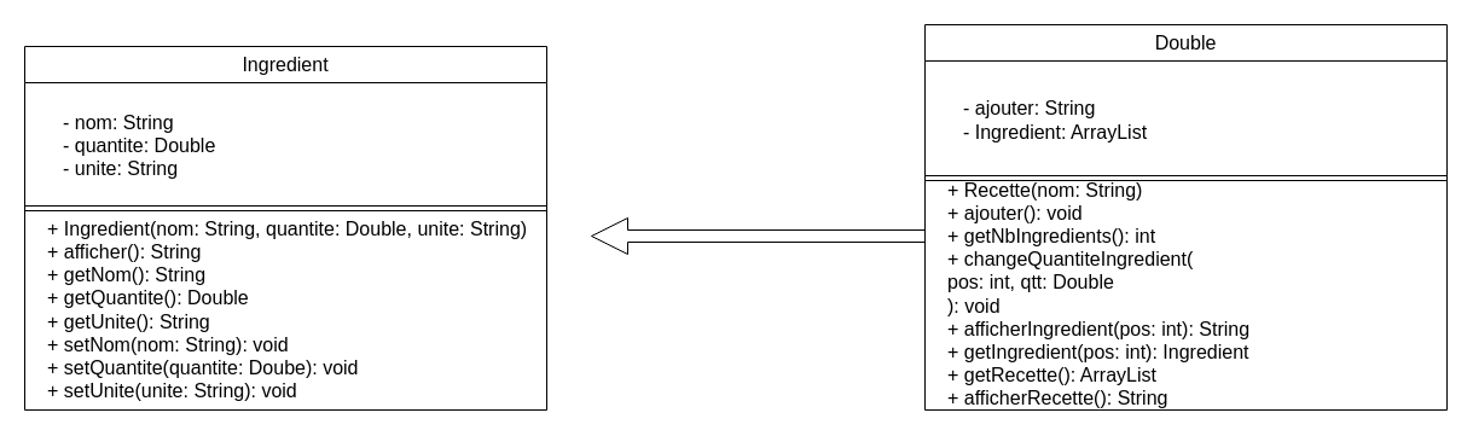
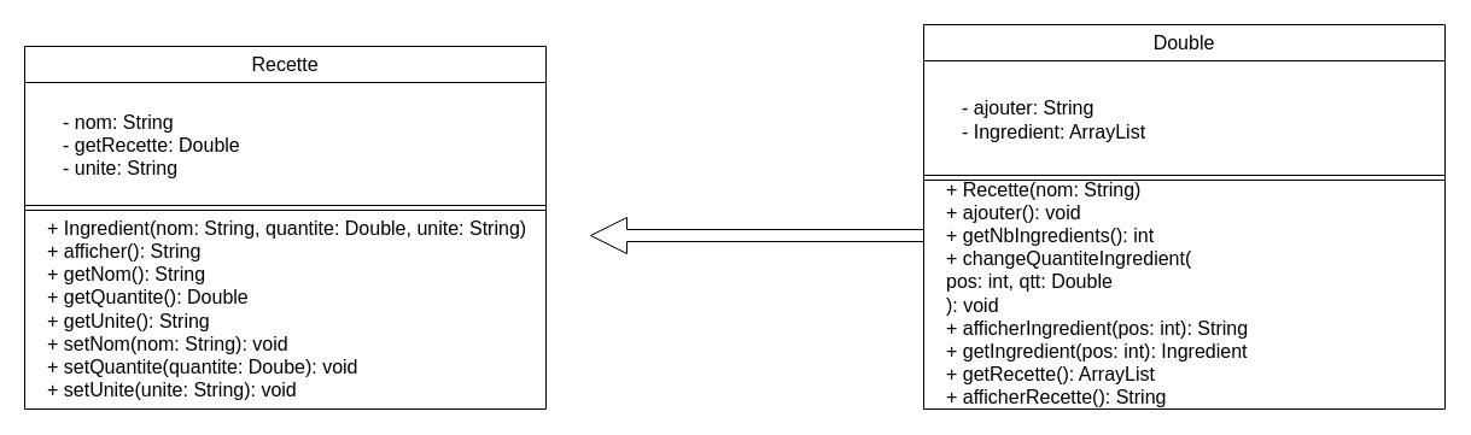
  <mxCell id="0" />
  <mxCell id="1" parent="0" />
- <mxCell id="2" value="Ingredient" style="swimlane;fontStyle=0;childLayout=stackLayout;horizontal=1;startSize=30;horizontalStack=0;resizeParent=1;resizeParentMax=0;resizeLast=0;collapsible=1;marginBottom=0;whiteSpace=wrap;html=1;fontSize=16;align=center;" parent="1" vertex="1"><mxGeometry x="20" y="38" width="432" height="301" as="geometry" /></mxCell>
- <mxCell id="3" value="- nom: String&lt;br&gt;- quantite: Double&lt;br&gt;- unite: String" style="text;html=1;strokeColor=none;fillColor=none;align=left;verticalAlign=middle;whiteSpace=wrap;rounded=0;fontSize=16;spacingLeft=30;" parent="2" vertex="1"><mxGeometry y="30" width="432" height="104" as="geometry" /></mxCell>
+ <mxCell id="2" value="Recette" style="swimlane;fontStyle=0;childLayout=stackLayout;horizontal=1;startSize=30;horizontalStack=0;resizeParent=1;resizeParentMax=0;resizeLast=0;collapsible=1;marginBottom=0;whiteSpace=wrap;html=1;fontSize=16;align=center;" parent="1" vertex="1"><mxGeometry x="20" y="38" width="432" height="301" as="geometry" /></mxCell>
+ <mxCell id="3" value="- nom: String&lt;br&gt;- getRecette: Double&lt;br&gt;- unite: String" style="text;html=1;strokeColor=none;fillColor=none;align=left;verticalAlign=middle;whiteSpace=wrap;rounded=0;fontSize=16;spacingLeft=30;" parent="2" vertex="1"><mxGeometry y="30" width="432" height="104" as="geometry" /></mxCell>
  <mxCell id="4" value="+ Ingredient(nom: String, quantite: Double, unite: String)&lt;br&gt;+ afficher(): String&lt;br&gt;+ getNom(): String&lt;br&gt;&lt;div style=&quot;&quot;&gt;&lt;span style=&quot;background-color: initial;&quot;&gt;+ getQuantite(): Double&lt;/span&gt;&lt;/div&gt;&lt;div style=&quot;&quot;&gt;&lt;span style=&quot;background-color: initial;&quot;&gt;+ getUnite(): String&lt;/span&gt;&lt;/div&gt;&lt;div style=&quot;&quot;&gt;+ setNom(nom: String): void&lt;br&gt;&lt;/div&gt;+ setQuantite(quantite: Doube): void&lt;br&gt;+ setUnite(unite: String): void" style="text;html=1;strokeColor=none;fillColor=none;align=left;verticalAlign=middle;whiteSpace=wrap;rounded=0;fontSize=16;spacingLeft=17;" parent="2" vertex="1"><mxGeometry y="134" width="432" height="167" as="geometry" /></mxCell>
  <mxCell id="5" value="" style="shape=link;html=1;rounded=0;fontSize=12;startSize=8;endSize=8;curved=1;entryX=1;entryY=0;entryDx=0;entryDy=0;exitX=0;exitY=0;exitDx=0;exitDy=0;" parent="2" source="4" target="4" edge="1"><mxGeometry width="100" relative="1" as="geometry"><mxPoint x="213" y="104" as="sourcePoint" /><mxPoint x="313" y="104" as="targetPoint" /></mxGeometry></mxCell>
  <mxCell id="6" value="Double" style="swimlane;fontStyle=0;childLayout=stackLayout;horizontal=1;startSize=30;horizontalStack=0;resizeParent=1;resizeParentMax=0;resizeLast=0;collapsible=1;marginBottom=0;whiteSpace=wrap;html=1;fontSize=16;align=center;" parent="1" vertex="1"><mxGeometry x="765" y="20" width="432" height="319" as="geometry" /></mxCell>
  <mxCell id="7" value="- ajouter: String&lt;br&gt;- Ingredient: ArrayList&lt;br&gt;" style="text;html=1;strokeColor=none;fillColor=none;align=left;verticalAlign=middle;whiteSpace=wrap;rounded=0;fontSize=16;spacingLeft=30;" parent="6" vertex="1"><mxGeometry y="30" width="432" height="97" as="geometry" /></mxCell>
  <mxCell id="8" value="+ Recette(nom: String)&lt;br&gt;+ ajouter(): void&lt;br&gt;+ getNbIngredients(): int&lt;br&gt;&lt;div style=&quot;&quot;&gt;+ changeQuantiteIngredient(&lt;/div&gt;pos: int, qtt: Double&lt;div style=&quot;&quot;&gt;&lt;span style=&quot;background-color: initial;&quot;&gt;): void&lt;/span&gt;&lt;/div&gt;&lt;div style=&quot;&quot;&gt;&lt;span style=&quot;background-color: initial;&quot;&gt;+ afficherIngredient(pos: int): String&lt;/span&gt;&lt;/div&gt;&lt;div style=&quot;&quot;&gt;+ getIngredient(pos: int): Ingredient&lt;br&gt;&lt;/div&gt;+ getRecette(): ArrayList&lt;br&gt;+ afficherRecette(): String" style="text;html=1;strokeColor=none;fillColor=none;align=left;verticalAlign=middle;whiteSpace=wrap;rounded=0;fontSize=16;spacingLeft=17;" parent="6" vertex="1"><mxGeometry y="127" width="432" height="192" as="geometry" /></mxCell>
  <mxCell id="9" value="" style="shape=link;html=1;rounded=0;fontSize=12;startSize=8;endSize=8;curved=1;entryX=1;entryY=0;entryDx=0;entryDy=0;exitX=0;exitY=0;exitDx=0;exitDy=0;" parent="6" source="8" target="8" edge="1"><mxGeometry width="100" relative="1" as="geometry"><mxPoint x="213" y="104" as="sourcePoint" /><mxPoint x="313" y="104" as="targetPoint" /></mxGeometry></mxCell>
  <mxCell id="10" style="edgeStyle=orthogonalEdgeStyle;shape=arrow;rounded=0;orthogonalLoop=1;jettySize=auto;html=1;exitX=0;exitY=0.25;exitDx=0;exitDy=0;" parent="1" source="8" edge="1"><mxGeometry relative="1" as="geometry"><mxPoint x="489" y="195" as="targetPoint" /></mxGeometry></mxCell>
